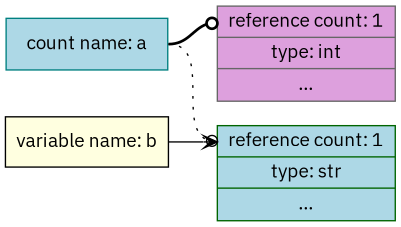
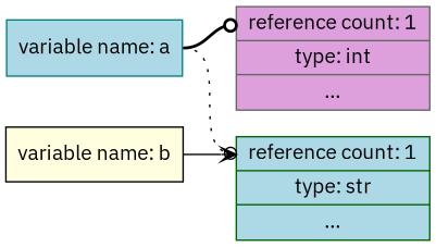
  digraph {
    rankdir=LR
    fontname="IBM Plex Sans"
    node [fontname="IBM Plex Sans" shape=record style=filled fillcolor=lightblue]
    edge [fontname="IBM Plex Sans" headport=f1 tailport=e arrowhead=odot]
-   n1 [label="count name: a" color=teal]
+   n1 [label="variable name: a" color=teal]
    n2 [label="<f1> reference count: 1 | <f2> type: int | <f3> ..." fillcolor=plum color=gray40]
    n3 [label="<f1> reference count: 1 | <f2> type: str | <f3> ..." color=darkgreen]
    n4 [label="variable name: b" fillcolor=lightyellow color=black]
    n1 -> n2 [style=bold]
    n1 -> n3 [style=dotted]
    n4 -> n3 [style=solid arrowhead=vee tailport=""]
  }
